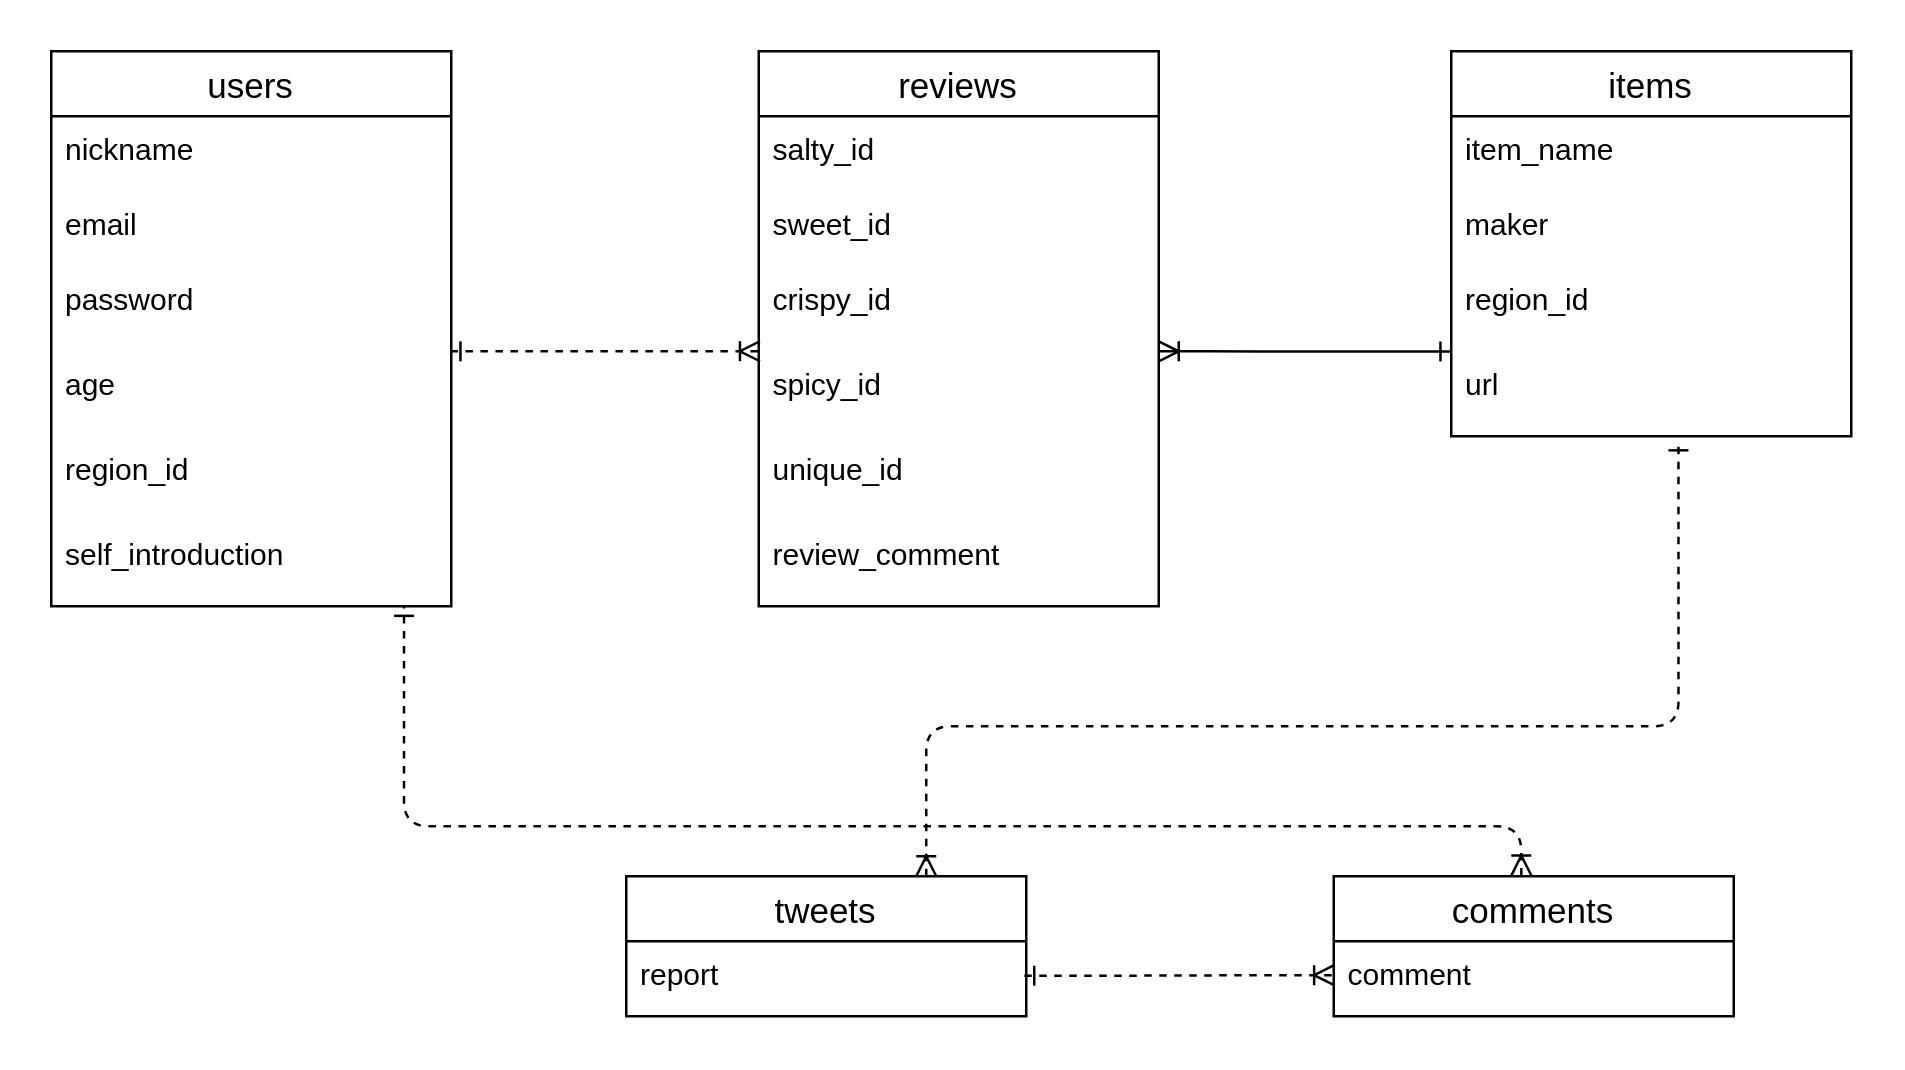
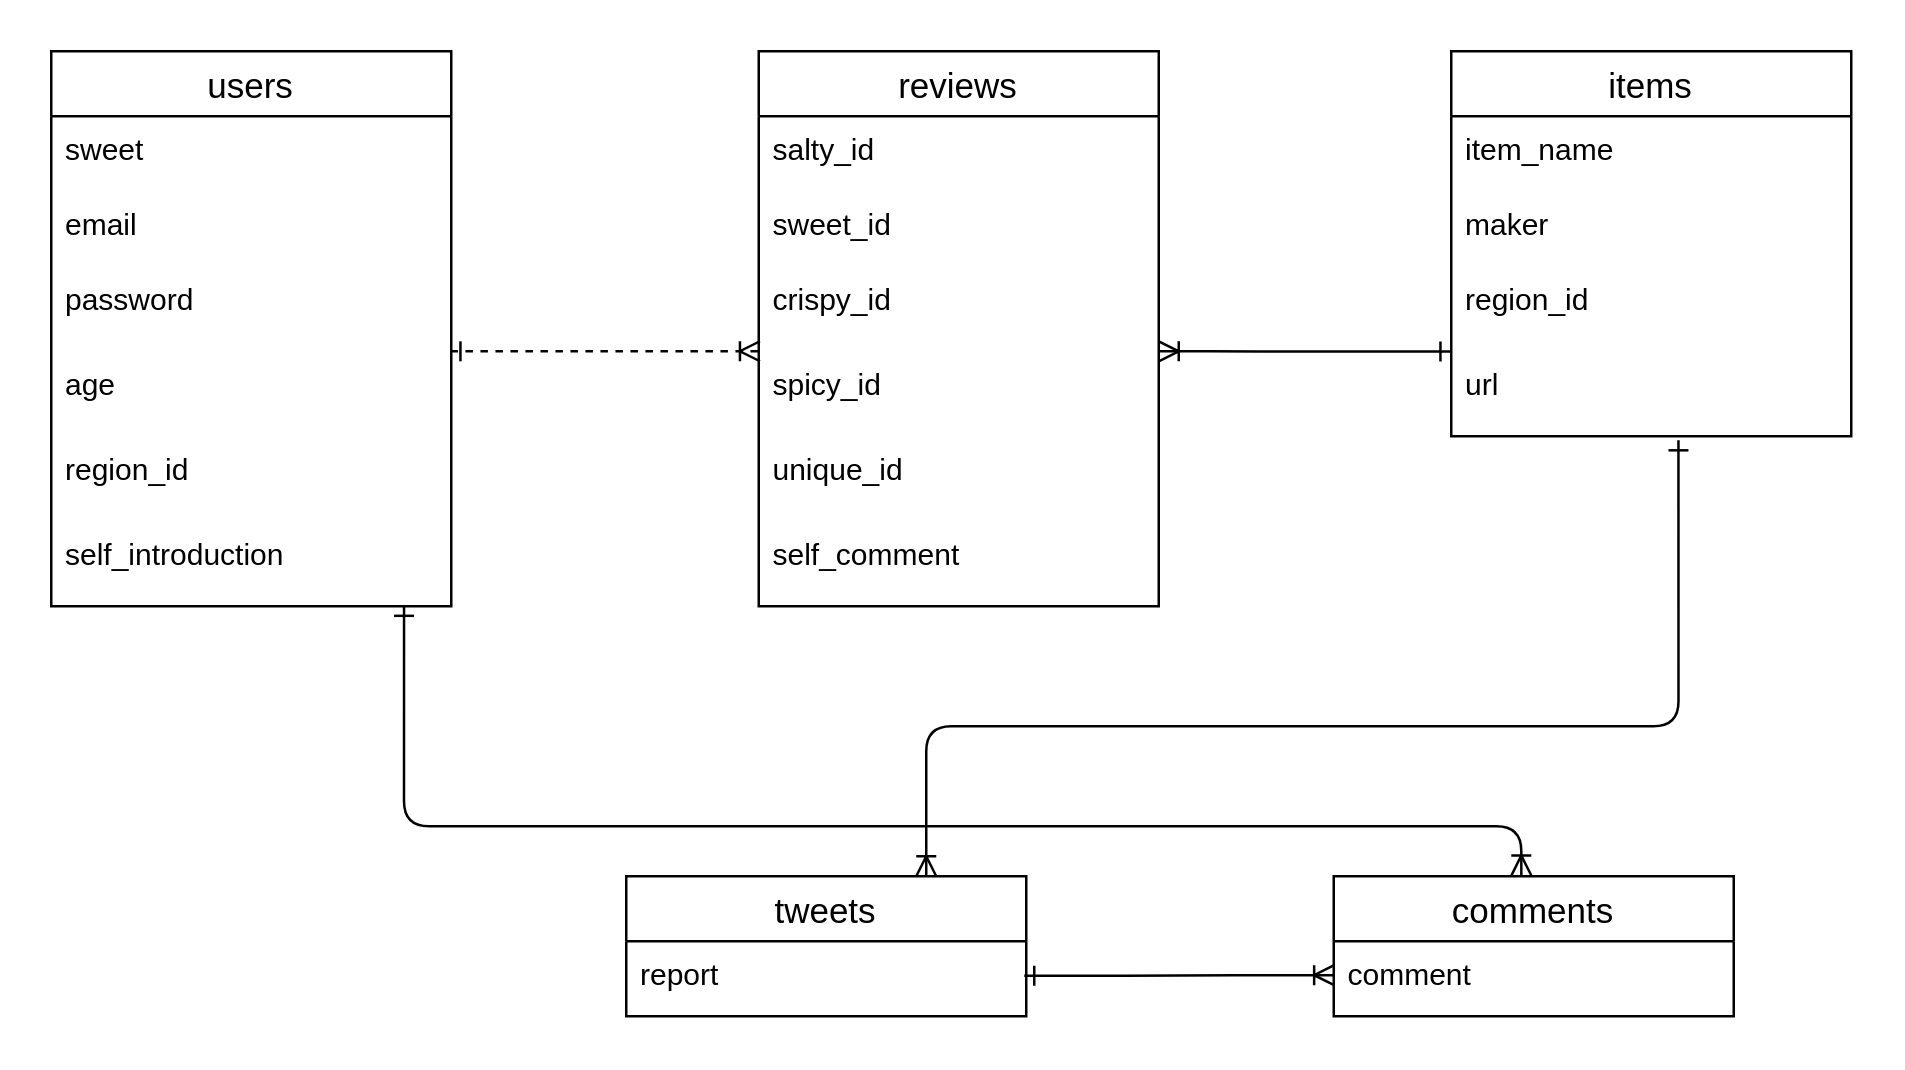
  <mxCell id="0" />
  <mxCell id="1" parent="0" />
  <mxCell id="2" value="users" style="swimlane;fontStyle=0;childLayout=stackLayout;horizontal=1;startSize=26;horizontalStack=0;resizeParent=1;resizeParentMax=0;resizeLast=0;collapsible=1;marginBottom=0;align=center;fontSize=14;" vertex="1" parent="1"><mxGeometry x="20" y="20" width="160" height="222" as="geometry" /></mxCell>
- <mxCell id="3" value="nickname" style="text;strokeColor=none;fillColor=none;spacingLeft=4;spacingRight=4;overflow=hidden;rotatable=0;points=[[0,0.5],[1,0.5]];portConstraint=eastwest;fontSize=12;" vertex="1" parent="2"><mxGeometry y="26" width="160" height="30" as="geometry" /></mxCell>
+ <mxCell id="3" value="sweet" style="text;strokeColor=none;fillColor=none;spacingLeft=4;spacingRight=4;overflow=hidden;rotatable=0;points=[[0,0.5],[1,0.5]];portConstraint=eastwest;fontSize=12;" vertex="1" parent="2"><mxGeometry y="26" width="160" height="30" as="geometry" /></mxCell>
  <mxCell id="4" value="email" style="text;strokeColor=none;fillColor=none;spacingLeft=4;spacingRight=4;overflow=hidden;rotatable=0;points=[[0,0.5],[1,0.5]];portConstraint=eastwest;fontSize=12;" vertex="1" parent="2"><mxGeometry y="56" width="160" height="30" as="geometry" /></mxCell>
  <mxCell id="5" value="password" style="text;strokeColor=none;fillColor=none;spacingLeft=4;spacingRight=4;overflow=hidden;rotatable=0;points=[[0,0.5],[1,0.5]];portConstraint=eastwest;fontSize=12;" vertex="1" parent="2"><mxGeometry y="86" width="160" height="34" as="geometry" /></mxCell>
  <mxCell id="6" value="age" style="text;strokeColor=none;fillColor=none;spacingLeft=4;spacingRight=4;overflow=hidden;rotatable=0;points=[[0,0.5],[1,0.5]];portConstraint=eastwest;fontSize=12;" vertex="1" parent="2"><mxGeometry y="120" width="160" height="34" as="geometry" /></mxCell>
  <mxCell id="7" value="region_id&#10;" style="text;strokeColor=none;fillColor=none;spacingLeft=4;spacingRight=4;overflow=hidden;rotatable=0;points=[[0,0.5],[1,0.5]];portConstraint=eastwest;fontSize=12;" vertex="1" parent="2"><mxGeometry y="154" width="160" height="34" as="geometry" /></mxCell>
  <mxCell id="8" value="self_introduction" style="text;strokeColor=none;fillColor=none;spacingLeft=4;spacingRight=4;overflow=hidden;rotatable=0;points=[[0,0.5],[1,0.5]];portConstraint=eastwest;fontSize=12;" vertex="1" parent="2"><mxGeometry y="188" width="160" height="34" as="geometry" /></mxCell>
  <mxCell id="9" value="items" style="swimlane;fontStyle=0;childLayout=stackLayout;horizontal=1;startSize=26;horizontalStack=0;resizeParent=1;resizeParentMax=0;resizeLast=0;collapsible=1;marginBottom=0;align=center;fontSize=14;" vertex="1" parent="1"><mxGeometry x="580" y="20" width="160" height="154" as="geometry" /></mxCell>
  <mxCell id="10" value="item_name" style="text;strokeColor=none;fillColor=none;spacingLeft=4;spacingRight=4;overflow=hidden;rotatable=0;points=[[0,0.5],[1,0.5]];portConstraint=eastwest;fontSize=12;" vertex="1" parent="9"><mxGeometry y="26" width="160" height="30" as="geometry" /></mxCell>
  <mxCell id="11" value="maker" style="text;strokeColor=none;fillColor=none;spacingLeft=4;spacingRight=4;overflow=hidden;rotatable=0;points=[[0,0.5],[1,0.5]];portConstraint=eastwest;fontSize=12;" vertex="1" parent="9"><mxGeometry y="56" width="160" height="30" as="geometry" /></mxCell>
  <mxCell id="12" value="region_id" style="text;strokeColor=none;fillColor=none;spacingLeft=4;spacingRight=4;overflow=hidden;rotatable=0;points=[[0,0.5],[1,0.5]];portConstraint=eastwest;fontSize=12;" vertex="1" parent="9"><mxGeometry y="86" width="160" height="34" as="geometry" /></mxCell>
  <mxCell id="13" value="url" style="text;strokeColor=none;fillColor=none;spacingLeft=4;spacingRight=4;overflow=hidden;rotatable=0;points=[[0,0.5],[1,0.5]];portConstraint=eastwest;fontSize=12;" vertex="1" parent="9"><mxGeometry y="120" width="160" height="34" as="geometry" /></mxCell>
  <mxCell id="14" value="reviews" style="swimlane;fontStyle=0;childLayout=stackLayout;horizontal=1;startSize=26;horizontalStack=0;resizeParent=1;resizeParentMax=0;resizeLast=0;collapsible=1;marginBottom=0;align=center;fontSize=14;" vertex="1" parent="1"><mxGeometry x="303" y="20" width="160" height="222" as="geometry" /></mxCell>
  <mxCell id="15" value="salty_id" style="text;strokeColor=none;fillColor=none;spacingLeft=4;spacingRight=4;overflow=hidden;rotatable=0;points=[[0,0.5],[1,0.5]];portConstraint=eastwest;fontSize=12;" vertex="1" parent="14"><mxGeometry y="26" width="160" height="30" as="geometry" /></mxCell>
  <mxCell id="16" value="sweet_id" style="text;strokeColor=none;fillColor=none;spacingLeft=4;spacingRight=4;overflow=hidden;rotatable=0;points=[[0,0.5],[1,0.5]];portConstraint=eastwest;fontSize=12;" vertex="1" parent="14"><mxGeometry y="56" width="160" height="30" as="geometry" /></mxCell>
  <mxCell id="17" value="crispy_id" style="text;strokeColor=none;fillColor=none;spacingLeft=4;spacingRight=4;overflow=hidden;rotatable=0;points=[[0,0.5],[1,0.5]];portConstraint=eastwest;fontSize=12;" vertex="1" parent="14"><mxGeometry y="86" width="160" height="34" as="geometry" /></mxCell>
  <mxCell id="18" value="spicy_id" style="text;strokeColor=none;fillColor=none;spacingLeft=4;spacingRight=4;overflow=hidden;rotatable=0;points=[[0,0.5],[1,0.5]];portConstraint=eastwest;fontSize=12;" vertex="1" parent="14"><mxGeometry y="120" width="160" height="34" as="geometry" /></mxCell>
  <mxCell id="19" value="unique_id" style="text;strokeColor=none;fillColor=none;spacingLeft=4;spacingRight=4;overflow=hidden;rotatable=0;points=[[0,0.5],[1,0.5]];portConstraint=eastwest;fontSize=12;" vertex="1" parent="14"><mxGeometry y="154" width="160" height="34" as="geometry" /></mxCell>
- <mxCell id="20" value="review_comment" style="text;strokeColor=none;fillColor=none;spacingLeft=4;spacingRight=4;overflow=hidden;rotatable=0;points=[[0,0.5],[1,0.5]];portConstraint=eastwest;fontSize=12;" vertex="1" parent="14"><mxGeometry y="188" width="160" height="34" as="geometry" /></mxCell>
+ <mxCell id="20" value="self_comment" style="text;strokeColor=none;fillColor=none;spacingLeft=4;spacingRight=4;overflow=hidden;rotatable=0;points=[[0,0.5],[1,0.5]];portConstraint=eastwest;fontSize=12;" vertex="1" parent="14"><mxGeometry y="188" width="160" height="34" as="geometry" /></mxCell>
  <mxCell id="21" value="tweets" style="swimlane;fontStyle=0;childLayout=stackLayout;horizontal=1;startSize=26;horizontalStack=0;resizeParent=1;resizeParentMax=0;resizeLast=0;collapsible=1;marginBottom=0;align=center;fontSize=14;" vertex="1" parent="1"><mxGeometry x="250" y="350" width="160" height="56" as="geometry" /></mxCell>
  <mxCell id="22" value="report" style="text;strokeColor=none;fillColor=none;spacingLeft=4;spacingRight=4;overflow=hidden;rotatable=0;points=[[0,0.5],[1,0.5]];portConstraint=eastwest;fontSize=12;" vertex="1" parent="21"><mxGeometry y="26" width="160" height="30" as="geometry" /></mxCell>
  <mxCell id="23" value="comments" style="swimlane;fontStyle=0;childLayout=stackLayout;horizontal=1;startSize=26;horizontalStack=0;resizeParent=1;resizeParentMax=0;resizeLast=0;collapsible=1;marginBottom=0;align=center;fontSize=14;" vertex="1" parent="1"><mxGeometry x="533" y="350" width="160" height="56" as="geometry" /></mxCell>
  <mxCell id="24" value="comment" style="text;strokeColor=none;fillColor=none;spacingLeft=4;spacingRight=4;overflow=hidden;rotatable=0;points=[[0,0.5],[1,0.5]];portConstraint=eastwest;fontSize=12;" vertex="1" parent="23"><mxGeometry y="26" width="160" height="30" as="geometry" /></mxCell>
  <mxCell id="25" value="" style="edgeStyle=entityRelationEdgeStyle;fontSize=12;html=1;endArrow=ERoneToMany;startArrow=ERone;entryX=0.003;entryY=0;entryDx=0;entryDy=0;entryPerimeter=0;exitX=0.998;exitY=0.001;exitDx=0;exitDy=0;exitPerimeter=0;endFill=0;startFill=0;dashed=1;" edge="1" parent="1" source="6" target="18"><mxGeometry width="100" height="100" relative="1" as="geometry"><mxPoint x="180" y="147" as="sourcePoint" /><mxPoint x="290" y="150" as="targetPoint" /></mxGeometry></mxCell>
- <mxCell id="26" value="" style="edgeStyle=entityRelationEdgeStyle;fontSize=12;html=1;endArrow=ERoneToMany;startArrow=ERone;endFill=0;startFill=0;exitX=0.995;exitY=0.46;exitDx=0;exitDy=0;exitPerimeter=0;entryX=0.001;entryY=0.453;entryDx=0;entryDy=0;entryPerimeter=0;dashed=1;" edge="1" parent="1" source="22" target="24"><mxGeometry width="100" height="100" relative="1" as="geometry"><mxPoint x="420" y="390" as="sourcePoint" /><mxPoint x="520" y="390" as="targetPoint" /></mxGeometry></mxCell>
+ <mxCell id="26" value="" style="edgeStyle=entityRelationEdgeStyle;fontSize=12;html=1;endArrow=ERoneToMany;startArrow=ERone;endFill=0;startFill=0;exitX=0.995;exitY=0.46;exitDx=0;exitDy=0;exitPerimeter=0;entryX=0.001;entryY=0.453;entryDx=0;entryDy=0;entryPerimeter=0;" edge="1" parent="1" source="22" target="24"><mxGeometry width="100" height="100" relative="1" as="geometry"><mxPoint x="420" y="390" as="sourcePoint" /><mxPoint x="520" y="390" as="targetPoint" /></mxGeometry></mxCell>
  <mxCell id="27" value="" style="edgeStyle=entityRelationEdgeStyle;fontSize=12;html=1;endArrow=ERone;startArrow=ERoneToMany;entryX=-0.002;entryY=0.003;entryDx=0;entryDy=0;entryPerimeter=0;exitX=0.998;exitY=0.001;exitDx=0;exitDy=0;exitPerimeter=0;endFill=0;startFill=0;" edge="1" parent="1" target="13"><mxGeometry width="100" height="100" relative="1" as="geometry"><mxPoint x="463" y="140.034" as="sourcePoint" /><mxPoint x="586.8" y="140" as="targetPoint" /></mxGeometry></mxCell>
- <mxCell id="28" value="" style="fontSize=12;html=1;endArrow=ERone;startArrow=ERoneToMany;strokeColor=default;edgeStyle=orthogonalEdgeStyle;startFill=0;endFill=0;entryX=0.882;entryY=0.995;entryDx=0;entryDy=0;entryPerimeter=0;exitX=0.469;exitY=-0.005;exitDx=0;exitDy=0;exitPerimeter=0;dashed=1;" edge="1" parent="1" source="23" target="8"><mxGeometry width="100" height="100" relative="1" as="geometry"><mxPoint x="610.833" y="330" as="sourcePoint" /><mxPoint x="161" y="250" as="targetPoint" /><Array as="points"><mxPoint x="608" y="330" /><mxPoint x="161" y="330" /></Array></mxGeometry></mxCell>
- <mxCell id="29" value="" style="fontSize=12;html=1;endArrow=ERone;startArrow=ERoneToMany;strokeColor=default;edgeStyle=orthogonalEdgeStyle;startFill=0;endFill=0;entryX=0.568;entryY=1.048;entryDx=0;entryDy=0;entryPerimeter=0;exitX=0.75;exitY=0;exitDx=0;exitDy=0;dashed=1;" edge="1" parent="1" source="21" target="13"><mxGeometry width="100" height="100" relative="1" as="geometry"><mxPoint x="618.04" y="359.72" as="sourcePoint" /><mxPoint x="171.12" y="251.83" as="targetPoint" /><Array as="points"><mxPoint x="370" y="290" /><mxPoint x="671" y="290" /></Array></mxGeometry></mxCell>
+ <mxCell id="28" value="" style="fontSize=12;html=1;endArrow=ERone;startArrow=ERoneToMany;strokeColor=default;edgeStyle=orthogonalEdgeStyle;startFill=0;endFill=0;entryX=0.882;entryY=0.995;entryDx=0;entryDy=0;entryPerimeter=0;exitX=0.469;exitY=-0.005;exitDx=0;exitDy=0;exitPerimeter=0;" edge="1" parent="1" source="23" target="8"><mxGeometry width="100" height="100" relative="1" as="geometry"><mxPoint x="610.833" y="330" as="sourcePoint" /><mxPoint x="161" y="250" as="targetPoint" /><Array as="points"><mxPoint x="608" y="330" /><mxPoint x="161" y="330" /></Array></mxGeometry></mxCell>
+ <mxCell id="29" value="" style="fontSize=12;html=1;endArrow=ERone;startArrow=ERoneToMany;strokeColor=default;edgeStyle=orthogonalEdgeStyle;startFill=0;endFill=0;entryX=0.568;entryY=1.048;entryDx=0;entryDy=0;entryPerimeter=0;exitX=0.75;exitY=0;exitDx=0;exitDy=0;" edge="1" parent="1" source="21" target="13"><mxGeometry width="100" height="100" relative="1" as="geometry"><mxPoint x="618.04" y="359.72" as="sourcePoint" /><mxPoint x="171.12" y="251.83" as="targetPoint" /><Array as="points"><mxPoint x="370" y="290" /><mxPoint x="671" y="290" /></Array></mxGeometry></mxCell>
